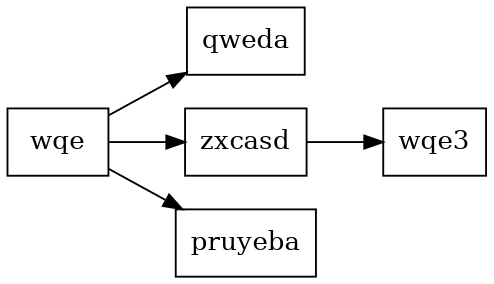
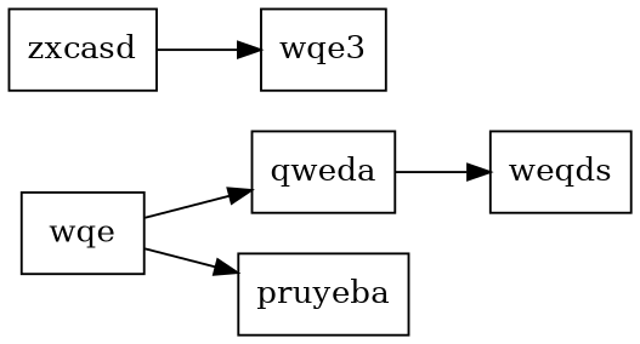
  digraph {
    ordering=out
    rankdir=LR
    node [shape=box]
    n1 [label=wqe]
    n2 [label=qweda]
    n3 [label=zxcasd]
    n4 [label=pruyeba]
+   n5 [label=weqds]
    n6 [label=wqe3]
    n1 -> n2
-   n1 -> n3
    n1 -> n4
+   n2 -> n5
    n3 -> n6
  }
